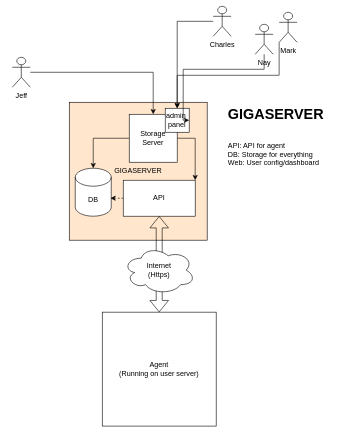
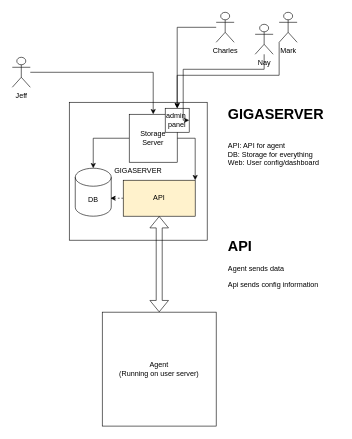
  <mxCell id="0" />
  <mxCell id="1" parent="0" />
- <mxCell id="2" value="GIGASERVER" style="whiteSpace=wrap;html=1;aspect=fixed;fillColor=#ffe6cc;" vertex="1" parent="1"><mxGeometry x="115" y="170" width="230" height="230" as="geometry" /></mxCell>
+ <mxCell id="2" value="GIGASERVER" style="whiteSpace=wrap;html=1;aspect=fixed;" vertex="1" parent="1"><mxGeometry x="115" y="170" width="230" height="230" as="geometry" /></mxCell>
  <mxCell id="3" value="" style="edgeStyle=orthogonalEdgeStyle;rounded=0;orthogonalLoop=1;jettySize=auto;html=1;entryX=0.5;entryY=0;entryDx=0;entryDy=0;" edge="1" parent="1" source="4" target="14"><mxGeometry relative="1" as="geometry"><mxPoint x="30" y="220" as="targetPoint" /></mxGeometry></mxCell>
  <mxCell id="4" value="Jeff" style="shape=umlActor;verticalLabelPosition=bottom;verticalAlign=top;html=1;outlineConnect=0;" vertex="1" parent="1"><mxGeometry x="20" y="95" width="30" height="50" as="geometry" /></mxCell>
  <mxCell id="5" value="DB" style="shape=cylinder3;whiteSpace=wrap;html=1;boundedLbl=1;backgroundOutline=1;size=15;" vertex="1" parent="1"><mxGeometry x="125" y="280" width="60" height="80" as="geometry" /></mxCell>
  <mxCell id="6" value="Agent&lt;br&gt;(Running on user server)" style="whiteSpace=wrap;html=1;aspect=fixed;" vertex="1" parent="1"><mxGeometry x="170" y="520" width="190" height="190" as="geometry" /></mxCell>
  <mxCell id="7" style="edgeStyle=orthogonalEdgeStyle;rounded=0;orthogonalLoop=1;jettySize=auto;html=1;exitX=0;exitY=0.5;exitDx=0;exitDy=0;entryX=0.978;entryY=0.617;entryDx=0;entryDy=0;entryPerimeter=0;dashed=1;" edge="1" parent="1" source="8" target="5"><mxGeometry relative="1" as="geometry"><mxPoint x="175" y="330" as="targetPoint" /></mxGeometry></mxCell>
- <mxCell id="8" value="API" style="rounded=0;whiteSpace=wrap;html=1;" vertex="1" parent="1"><mxGeometry x="205" y="300" width="120" height="60" as="geometry" /></mxCell>
+ <mxCell id="8" value="API" style="rounded=0;whiteSpace=wrap;html=1;fillColor=#fff2cc;" vertex="1" parent="1"><mxGeometry x="205" y="300" width="120" height="60" as="geometry" /></mxCell>
  <mxCell id="9" value="" style="shape=flexArrow;endArrow=classic;startArrow=classic;html=1;rounded=0;entryX=0.5;entryY=1;entryDx=0;entryDy=0;exitX=0.5;exitY=0;exitDx=0;exitDy=0;" edge="1" parent="1" source="6" target="8"><mxGeometry width="100" height="100" relative="1" as="geometry"><mxPoint x="265" y="560" as="sourcePoint" /><mxPoint x="305" y="410" as="targetPoint" /></mxGeometry></mxCell>
- <mxCell id="11" value="Internet&lt;br&gt;(Https)" style="ellipse;shape=cloud;whiteSpace=wrap;html=1;" vertex="1" parent="1"><mxGeometry x="205" y="410" width="120" height="80" as="geometry" /></mxCell>
+ <mxCell id="10" value="&lt;h1&gt;API&lt;/h1&gt;&lt;p&gt;Agent sends data&lt;/p&gt;&lt;p&gt;Api sends config information&lt;/p&gt;" style="text;html=1;strokeColor=none;fillColor=none;spacing=5;spacingTop=-20;whiteSpace=wrap;overflow=hidden;rounded=0;" vertex="1" parent="1"><mxGeometry x="375" y="390" width="190" height="120" as="geometry" /></mxCell>
  <mxCell id="12" style="edgeStyle=orthogonalEdgeStyle;rounded=0;orthogonalLoop=1;jettySize=auto;html=1;exitX=1;exitY=0.5;exitDx=0;exitDy=0;entryX=1;entryY=0;entryDx=0;entryDy=0;" edge="1" parent="1" source="14" target="8"><mxGeometry relative="1" as="geometry" /></mxCell>
  <mxCell id="13" style="edgeStyle=orthogonalEdgeStyle;rounded=0;orthogonalLoop=1;jettySize=auto;html=1;exitX=0;exitY=0.5;exitDx=0;exitDy=0;" edge="1" parent="1" source="14" target="5"><mxGeometry relative="1" as="geometry" /></mxCell>
  <mxCell id="14" value="Storage Server" style="whiteSpace=wrap;html=1;aspect=fixed;" vertex="1" parent="1"><mxGeometry x="215" y="190" width="80" height="80" as="geometry" /></mxCell>
  <mxCell id="15" value="&lt;h1&gt;GIGASERVER&lt;/h1&gt;&lt;div&gt;&lt;br&gt;&lt;/div&gt;&lt;div&gt;API: API for agent&lt;/div&gt;&lt;div&gt;DB: Storage for everything&lt;/div&gt;&lt;div&gt;Web: User config/dashboard&lt;/div&gt;" style="text;html=1;strokeColor=none;fillColor=none;spacing=5;spacingTop=-20;whiteSpace=wrap;overflow=hidden;rounded=0;" vertex="1" parent="1"><mxGeometry x="375" y="170" width="190" height="120" as="geometry" /></mxCell>
  <mxCell id="16" value="admin&amp;nbsp;&lt;br&gt;panel" style="whiteSpace=wrap;html=1;aspect=fixed;" vertex="1" parent="1"><mxGeometry x="275" y="180" width="40" height="40" as="geometry" /></mxCell>
  <mxCell id="17" value="" style="edgeStyle=orthogonalEdgeStyle;rounded=0;orthogonalLoop=1;jettySize=auto;html=1;" edge="1" parent="1" source="18" target="16"><mxGeometry relative="1" as="geometry" /></mxCell>
- <mxCell id="18" value="Charles" style="shape=umlActor;verticalLabelPosition=bottom;verticalAlign=top;html=1;outlineConnect=0;" vertex="1" parent="1"><mxGeometry x="355" y="10" width="30" height="50" as="geometry" /></mxCell>
+ <mxCell id="18" value="Charles" style="shape=umlActor;verticalLabelPosition=bottom;verticalAlign=top;html=1;outlineConnect=0;" vertex="1" parent="1"><mxGeometry x="360" y="20" width="30" height="50" as="geometry" /></mxCell>
  <mxCell id="19" style="edgeStyle=orthogonalEdgeStyle;rounded=0;orthogonalLoop=1;jettySize=auto;html=1;exitX=0;exitY=1;exitDx=0;exitDy=0;exitPerimeter=0;" edge="1" parent="1" source="20" target="16"><mxGeometry relative="1" as="geometry" /></mxCell>
  <mxCell id="20" value="Mark" style="shape=umlActor;verticalLabelPosition=bottom;verticalAlign=top;html=1;outlineConnect=0;" vertex="1" parent="1"><mxGeometry x="465" y="20" width="30" height="50" as="geometry" /></mxCell>
  <mxCell id="21" value="" style="edgeStyle=orthogonalEdgeStyle;rounded=0;orthogonalLoop=1;jettySize=auto;html=1;entryX=1;entryY=0.5;entryDx=0;entryDy=0;" edge="1" parent="1" source="22" target="16"><mxGeometry relative="1" as="geometry"><Array as="points"><mxPoint x="305" y="115" /><mxPoint x="305" y="200" /></Array></mxGeometry></mxCell>
  <mxCell id="22" value="Nay" style="shape=umlActor;verticalLabelPosition=bottom;verticalAlign=top;html=1;outlineConnect=0;" vertex="1" parent="1"><mxGeometry x="425" y="40" width="30" height="50" as="geometry" /></mxCell>
